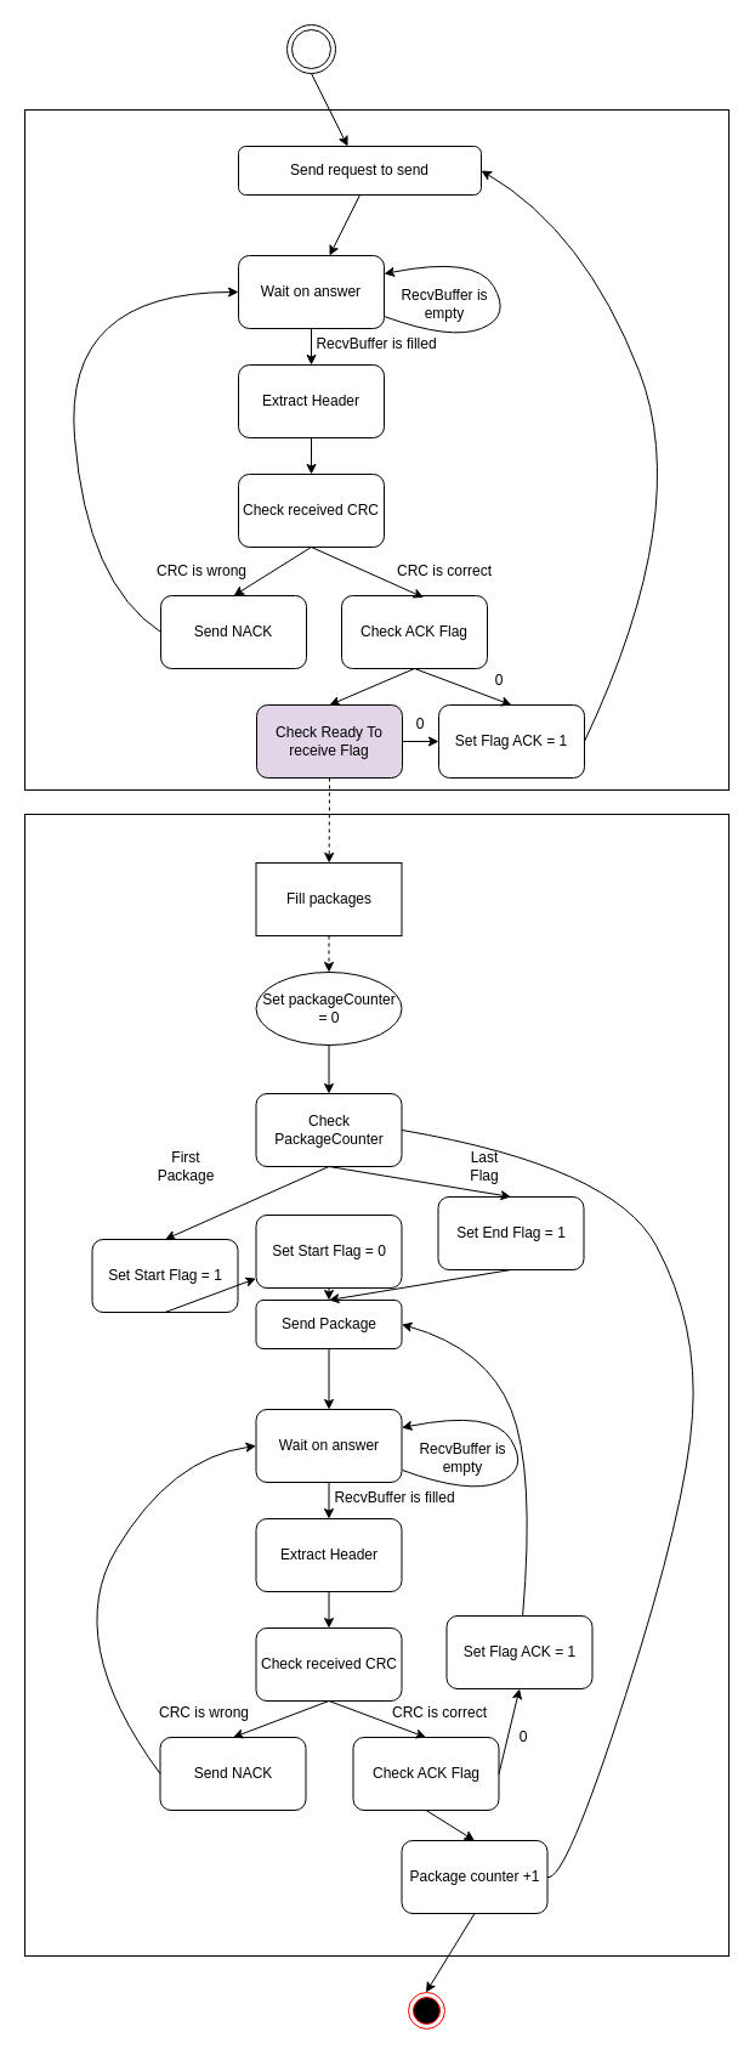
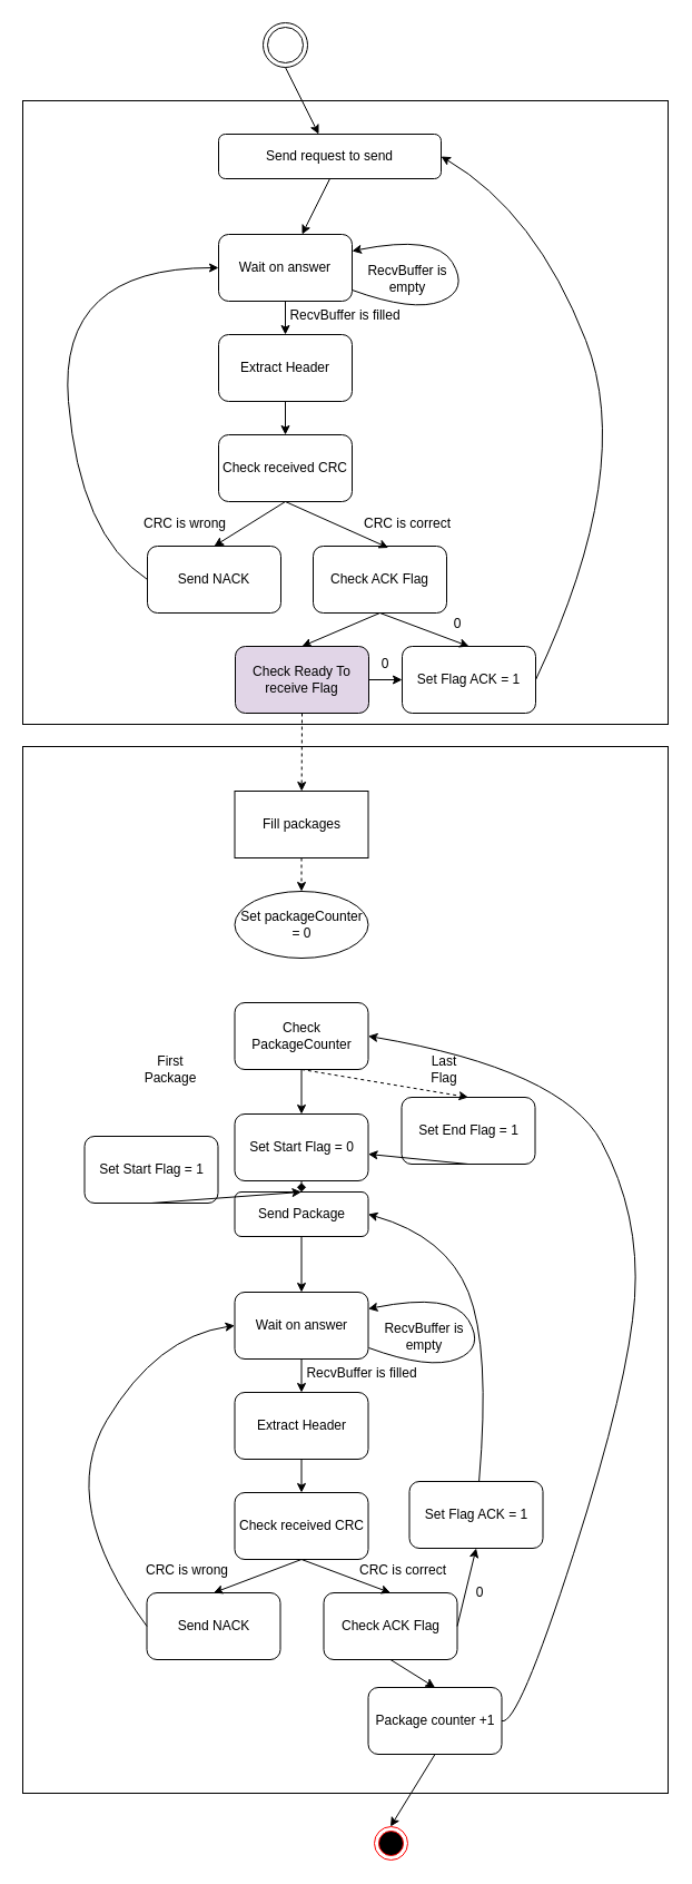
  <mxCell id="0" />
  <mxCell id="1" parent="0" />
  <mxCell id="2" value="Send request to send" style="rounded=1;whiteSpace=wrap;html=1;" vertex="1" parent="1"><mxGeometry x="196" y="120" width="200" height="40" as="geometry" /></mxCell>
  <mxCell id="3" value="Wait on answer" style="rounded=1;whiteSpace=wrap;html=1;" vertex="1" parent="1"><mxGeometry x="196" y="210" width="120" height="60" as="geometry" /></mxCell>
  <mxCell id="4" value="Extract Header" style="rounded=1;whiteSpace=wrap;html=1;" vertex="1" parent="1"><mxGeometry x="196" y="300" width="120" height="60" as="geometry" /></mxCell>
  <mxCell id="5" value="" style="endArrow=classic;html=1;exitX=0.5;exitY=1;exitDx=0;exitDy=0;" edge="1" parent="1" source="3" target="4"><mxGeometry width="50" height="50" relative="1" as="geometry"><mxPoint x="491" y="290" as="sourcePoint" /><mxPoint x="541" y="240" as="targetPoint" /></mxGeometry></mxCell>
  <mxCell id="6" value="RecvBuffer is filled" style="text;html=1;strokeColor=none;fillColor=none;align=center;verticalAlign=middle;whiteSpace=wrap;rounded=0;" vertex="1" parent="1"><mxGeometry x="252" y="273" width="116" height="20" as="geometry" /></mxCell>
  <mxCell id="7" value="" style="curved=1;endArrow=classic;html=1;entryX=1;entryY=0.25;entryDx=0;entryDy=0;" edge="1" parent="1" target="3"><mxGeometry width="50" height="50" relative="1" as="geometry"><mxPoint x="316" y="260" as="sourcePoint" /><mxPoint x="441" y="180" as="targetPoint" /><Array as="points"><mxPoint x="371" y="280" /><mxPoint x="421" y="260" /><mxPoint x="391" y="210" /></Array></mxGeometry></mxCell>
  <mxCell id="8" value="RecvBuffer is empty" style="text;html=1;strokeColor=none;fillColor=none;align=center;verticalAlign=middle;whiteSpace=wrap;rounded=0;" vertex="1" parent="1"><mxGeometry x="321" y="240" width="90" height="20" as="geometry" /></mxCell>
  <mxCell id="9" value="Check received CRC" style="rounded=1;whiteSpace=wrap;html=1;" vertex="1" parent="1"><mxGeometry x="196" y="390" width="120" height="60" as="geometry" /></mxCell>
  <mxCell id="10" value="Check ACK Flag" style="rounded=1;whiteSpace=wrap;html=1;" vertex="1" parent="1"><mxGeometry x="281" y="490" width="120" height="60" as="geometry" /></mxCell>
  <mxCell id="11" value="Send NACK" style="rounded=1;whiteSpace=wrap;html=1;" vertex="1" parent="1"><mxGeometry x="132" y="490" width="120" height="60" as="geometry" /></mxCell>
  <mxCell id="12" value="" style="endArrow=classic;html=1;exitX=0.5;exitY=1;exitDx=0;exitDy=0;entryX=0.563;entryY=0.025;entryDx=0;entryDy=0;entryPerimeter=0;" edge="1" parent="1" source="9" target="10"><mxGeometry width="50" height="50" relative="1" as="geometry"><mxPoint x="451" y="480" as="sourcePoint" /><mxPoint x="501" y="430" as="targetPoint" /></mxGeometry></mxCell>
  <mxCell id="13" value="" style="endArrow=classic;html=1;exitX=0.5;exitY=1;exitDx=0;exitDy=0;entryX=0.5;entryY=0;entryDx=0;entryDy=0;" edge="1" parent="1" source="9" target="11"><mxGeometry width="50" height="50" relative="1" as="geometry"><mxPoint x="101" y="670" as="sourcePoint" /><mxPoint x="151" y="620" as="targetPoint" /></mxGeometry></mxCell>
  <mxCell id="14" value="CRC is correct" style="text;html=1;strokeColor=none;fillColor=none;align=center;verticalAlign=middle;whiteSpace=wrap;rounded=0;" vertex="1" parent="1"><mxGeometry x="321" y="460" width="90" height="20" as="geometry" /></mxCell>
  <mxCell id="15" value="CRC is wrong" style="text;html=1;strokeColor=none;fillColor=none;align=center;verticalAlign=middle;whiteSpace=wrap;rounded=0;" vertex="1" parent="1"><mxGeometry x="121" y="460" width="90" height="20" as="geometry" /></mxCell>
  <mxCell id="16" value="" style="endArrow=classic;html=1;exitX=0.5;exitY=1;exitDx=0;exitDy=0;" edge="1" parent="1" source="4" target="9"><mxGeometry width="50" height="50" relative="1" as="geometry"><mxPoint x="451" y="420" as="sourcePoint" /><mxPoint x="501" y="370" as="targetPoint" /></mxGeometry></mxCell>
  <mxCell id="17" value="" style="endArrow=classic;html=1;exitX=0.5;exitY=1;exitDx=0;exitDy=0;" edge="1" parent="1" source="2" target="3"><mxGeometry width="50" height="50" relative="1" as="geometry"><mxPoint x="401" y="200" as="sourcePoint" /><mxPoint x="451" y="150" as="targetPoint" /></mxGeometry></mxCell>
  <mxCell id="18" value="" style="curved=1;endArrow=classic;html=1;exitX=0;exitY=0.5;exitDx=0;exitDy=0;entryX=0;entryY=0.5;entryDx=0;entryDy=0;" edge="1" parent="1" source="11" target="3"><mxGeometry width="50" height="50" relative="1" as="geometry"><mxPoint x="21" y="390" as="sourcePoint" /><mxPoint x="71" y="340" as="targetPoint" /><Array as="points"><mxPoint x="71" y="480" /><mxPoint x="51" y="240" /></Array></mxGeometry></mxCell>
  <mxCell id="19" value="Check Ready To receive Flag" style="rounded=1;whiteSpace=wrap;html=1;fillColor=#e1d5e7;" vertex="1" parent="1"><mxGeometry x="211" y="580" width="120" height="60" as="geometry" /></mxCell>
  <mxCell id="20" value="" style="endArrow=classic;html=1;exitX=0.5;exitY=1;exitDx=0;exitDy=0;entryX=0.5;entryY=0;entryDx=0;entryDy=0;" edge="1" parent="1" source="10" target="19"><mxGeometry width="50" height="50" relative="1" as="geometry"><mxPoint x="541" y="610" as="sourcePoint" /><mxPoint x="591" y="560" as="targetPoint" /></mxGeometry></mxCell>
  <mxCell id="21" value="Set Flag ACK = 1" style="rounded=1;whiteSpace=wrap;html=1;" vertex="1" parent="1"><mxGeometry x="361" y="580" width="120" height="60" as="geometry" /></mxCell>
  <mxCell id="22" value="" style="endArrow=classic;html=1;exitX=0.5;exitY=1;exitDx=0;exitDy=0;entryX=0.5;entryY=0;entryDx=0;entryDy=0;" edge="1" parent="1" source="10" target="21"><mxGeometry width="50" height="50" relative="1" as="geometry"><mxPoint x="471" y="570" as="sourcePoint" /><mxPoint x="521" y="520" as="targetPoint" /></mxGeometry></mxCell>
  <mxCell id="23" value="" style="endArrow=classic;html=1;exitX=1;exitY=0.5;exitDx=0;exitDy=0;entryX=0;entryY=0.5;entryDx=0;entryDy=0;" edge="1" parent="1" source="19" target="21"><mxGeometry width="50" height="50" relative="1" as="geometry"><mxPoint x="241" y="720" as="sourcePoint" /><mxPoint x="291" y="670" as="targetPoint" /></mxGeometry></mxCell>
  <mxCell id="24" value="0" style="text;html=1;strokeColor=none;fillColor=none;align=center;verticalAlign=middle;whiteSpace=wrap;rounded=0;" vertex="1" parent="1"><mxGeometry x="391" y="550" width="40" height="20" as="geometry" /></mxCell>
  <mxCell id="25" value="0" style="text;html=1;strokeColor=none;fillColor=none;align=center;verticalAlign=middle;whiteSpace=wrap;rounded=0;" vertex="1" parent="1"><mxGeometry x="326" y="586" width="40" height="20" as="geometry" /></mxCell>
  <mxCell id="26" value="" style="curved=1;endArrow=classic;html=1;exitX=1;exitY=0.5;exitDx=0;exitDy=0;entryX=1;entryY=0.5;entryDx=0;entryDy=0;" edge="1" parent="1" source="21" target="2"><mxGeometry width="50" height="50" relative="1" as="geometry"><mxPoint x="521" y="420" as="sourcePoint" /><mxPoint x="571" y="370" as="targetPoint" /><Array as="points"><mxPoint x="571" y="420" /><mxPoint x="481" y="190" /></Array></mxGeometry></mxCell>
  <mxCell id="27" value="Fill packages" style="whiteSpace=wrap;html=1;rounded=0;" vertex="1" parent="1"><mxGeometry x="210.5" y="710" width="120" height="60" as="geometry" /></mxCell>
  <mxCell id="28" value="Set packageCounter = 0" style="ellipse;whiteSpace=wrap;html=1;" vertex="1" parent="1"><mxGeometry x="210.5" y="800" width="120" height="60" as="geometry" /></mxCell>
  <mxCell id="29" value="Check PackageCounter" style="rounded=1;whiteSpace=wrap;html=1;" vertex="1" parent="1"><mxGeometry x="210.5" y="900" width="120" height="60" as="geometry" /></mxCell>
  <mxCell id="30" value="Set Start Flag = 1" style="rounded=1;whiteSpace=wrap;html=1;" vertex="1" parent="1"><mxGeometry x="75.5" y="1020" width="120" height="60" as="geometry" /></mxCell>
  <mxCell id="31" value="Send Package" style="rounded=1;whiteSpace=wrap;html=1;" vertex="1" parent="1"><mxGeometry x="210.5" y="1070" width="120" height="40" as="geometry" /></mxCell>
  <mxCell id="32" value="Set Start Flag = 0" style="rounded=1;whiteSpace=wrap;html=1;" vertex="1" parent="1"><mxGeometry x="210.5" y="1000" width="120" height="60" as="geometry" /></mxCell>
  <mxCell id="33" value="Set End Flag = 1" style="rounded=1;whiteSpace=wrap;html=1;" vertex="1" parent="1"><mxGeometry x="360.5" y="985" width="120" height="60" as="geometry" /></mxCell>
- <mxCell id="34" value="" style="endArrow=classic;html=1;exitX=0.5;exitY=1;exitDx=0;exitDy=0;entryX=0.5;entryY=0;entryDx=0;entryDy=0;" edge="1" parent="1" source="29" target="33"><mxGeometry width="50" height="50" relative="1" as="geometry"><mxPoint x="450.5" y="930" as="sourcePoint" /><mxPoint x="500.5" y="880" as="targetPoint" /></mxGeometry></mxCell>
- <mxCell id="36" value="" style="endArrow=classic;html=1;exitX=0.5;exitY=1;exitDx=0;exitDy=0;entryX=0.5;entryY=0;entryDx=0;entryDy=0;" edge="1" parent="1" source="29" target="30"><mxGeometry width="50" height="50" relative="1" as="geometry"><mxPoint x="70.5" y="900" as="sourcePoint" /><mxPoint x="120.5" y="850" as="targetPoint" /></mxGeometry></mxCell>
+ <mxCell id="34" value="" style="endArrow=classic;html=1;exitX=0.5;exitY=1;exitDx=0;exitDy=0;entryX=0.5;entryY=0;entryDx=0;entryDy=0;dashed=1;" edge="1" parent="1" source="29" target="33"><mxGeometry width="50" height="50" relative="1" as="geometry"><mxPoint x="450.5" y="930" as="sourcePoint" /><mxPoint x="500.5" y="880" as="targetPoint" /></mxGeometry></mxCell>
+ <mxCell id="35" value="" style="endArrow=classic;html=1;exitX=0.5;exitY=1;exitDx=0;exitDy=0;entryX=0.5;entryY=0;entryDx=0;entryDy=0;" edge="1" parent="1" source="29" target="32"><mxGeometry width="50" height="50" relative="1" as="geometry"><mxPoint x="30.5" y="930" as="sourcePoint" /><mxPoint x="80.5" y="880" as="targetPoint" /></mxGeometry></mxCell>
  <mxCell id="37" value="First Package" style="text;html=1;strokeColor=none;fillColor=none;align=center;verticalAlign=middle;whiteSpace=wrap;rounded=0;" vertex="1" parent="1"><mxGeometry x="132.5" y="950" width="40" height="20" as="geometry" /></mxCell>
  <mxCell id="38" value="Last Flag" style="text;html=1;strokeColor=none;fillColor=none;align=center;verticalAlign=middle;whiteSpace=wrap;rounded=0;" vertex="1" parent="1"><mxGeometry x="378.5" y="950" width="40" height="20" as="geometry" /></mxCell>
- <mxCell id="39" value="" style="endArrow=classic;html=1;exitX=0.5;exitY=1;exitDx=0;exitDy=0;" edge="1" parent="1" source="30" target="32"><mxGeometry width="50" height="50" relative="1" as="geometry"><mxPoint x="540.5" y="1180" as="sourcePoint" /><mxPoint x="590.5" y="1130" as="targetPoint" /></mxGeometry></mxCell>
- <mxCell id="40" value="" style="endArrow=classic;html=1;exitX=0.5;exitY=1;exitDx=0;exitDy=0;entryX=0.5;entryY=0;entryDx=0;entryDy=0;" edge="1" parent="1" source="32" target="31"><mxGeometry width="50" height="50" relative="1" as="geometry"><mxPoint x="400.5" y="1160" as="sourcePoint" /><mxPoint x="450.5" y="1110" as="targetPoint" /></mxGeometry></mxCell>
- <mxCell id="41" value="" style="endArrow=classic;html=1;exitX=0.5;exitY=1;exitDx=0;exitDy=0;entryX=0.5;entryY=0;entryDx=0;entryDy=0;" edge="1" parent="1" source="33" target="31"><mxGeometry width="50" height="50" relative="1" as="geometry"><mxPoint x="420.5" y="1160" as="sourcePoint" /><mxPoint x="470.5" y="1110" as="targetPoint" /></mxGeometry></mxCell>
+ <mxCell id="39" value="" style="endArrow=classic;html=1;exitX=0.5;exitY=1;exitDx=0;exitDy=0;entryX=0.5;entryY=0;entryDx=0;entryDy=0;" edge="1" parent="1" source="30" target="31"><mxGeometry width="50" height="50" relative="1" as="geometry"><mxPoint x="540.5" y="1180" as="sourcePoint" /><mxPoint x="590.5" y="1130" as="targetPoint" /></mxGeometry></mxCell>
+ <mxCell id="40" value="" style="endArrow=diamond;html=1;exitX=0.5;exitY=1;exitDx=0;exitDy=0;entryX=0.5;entryY=0;entryDx=0;entryDy=0;" edge="1" parent="1" source="32" target="31"><mxGeometry width="50" height="50" relative="1" as="geometry"><mxPoint x="400.5" y="1160" as="sourcePoint" /><mxPoint x="450.5" y="1110" as="targetPoint" /></mxGeometry></mxCell>
+ <mxCell id="41" value="" style="endArrow=classic;html=1;exitX=0.5;exitY=1;exitDx=0;exitDy=0;" edge="1" parent="1" source="33" target="32"><mxGeometry width="50" height="50" relative="1" as="geometry"><mxPoint x="420.5" y="1160" as="sourcePoint" /><mxPoint x="470.5" y="1110" as="targetPoint" /></mxGeometry></mxCell>
  <mxCell id="42" value="Wait on answer" style="rounded=1;whiteSpace=wrap;html=1;" vertex="1" parent="1"><mxGeometry x="210.5" y="1160" width="120" height="60" as="geometry" /></mxCell>
  <mxCell id="43" value="Extract Header" style="rounded=1;whiteSpace=wrap;html=1;" vertex="1" parent="1"><mxGeometry x="210.5" y="1250" width="120" height="60" as="geometry" /></mxCell>
  <mxCell id="44" value="&lt;span style=&quot;white-space: normal&quot;&gt;Check received CRC&lt;/span&gt;" style="rounded=1;whiteSpace=wrap;html=1;" vertex="1" parent="1"><mxGeometry x="210.5" y="1340" width="120" height="60" as="geometry" /></mxCell>
  <mxCell id="45" value="Send NACK" style="rounded=1;whiteSpace=wrap;html=1;" vertex="1" parent="1"><mxGeometry x="131.5" y="1430" width="120" height="60" as="geometry" /></mxCell>
  <mxCell id="46" value="Set Flag ACK = 1" style="rounded=1;whiteSpace=wrap;html=1;" vertex="1" parent="1"><mxGeometry x="367.5" y="1330" width="120" height="60" as="geometry" /></mxCell>
  <mxCell id="47" value="Check ACK Flag" style="rounded=1;whiteSpace=wrap;html=1;" vertex="1" parent="1"><mxGeometry x="290.5" y="1430" width="120" height="60" as="geometry" /></mxCell>
  <mxCell id="48" value="Package counter +1" style="rounded=1;whiteSpace=wrap;html=1;" vertex="1" parent="1"><mxGeometry x="330.5" y="1515" width="120" height="60" as="geometry" /></mxCell>
- <mxCell id="49" value="" style="curved=1;endArrow=none;html=1;entryX=1;entryY=0.5;entryDx=0;entryDy=0;exitX=1;exitY=0.5;exitDx=0;exitDy=0;" edge="1" parent="1" source="48" target="29"><mxGeometry width="50" height="50" relative="1" as="geometry"><mxPoint x="515" y="1240" as="sourcePoint" /><mxPoint x="565" y="1190" as="targetPoint" /><Array as="points"><mxPoint x="465" y="1550" /><mxPoint x="565" y="1240" /><mxPoint x="575" y="1090" /><mxPoint x="505" y="960" /></Array></mxGeometry></mxCell>
+ <mxCell id="49" value="" style="curved=1;endArrow=classic;html=1;entryX=1;entryY=0.5;entryDx=0;entryDy=0;exitX=1;exitY=0.5;exitDx=0;exitDy=0;" edge="1" parent="1" source="48" target="29"><mxGeometry width="50" height="50" relative="1" as="geometry"><mxPoint x="515" y="1240" as="sourcePoint" /><mxPoint x="565" y="1190" as="targetPoint" /><Array as="points"><mxPoint x="465" y="1550" /><mxPoint x="565" y="1240" /><mxPoint x="575" y="1090" /><mxPoint x="505" y="960" /></Array></mxGeometry></mxCell>
  <mxCell id="50" value="" style="endArrow=classic;html=1;exitX=0.5;exitY=1;exitDx=0;exitDy=0;" edge="1" parent="1" source="31" target="42"><mxGeometry width="50" height="50" relative="1" as="geometry"><mxPoint x="420.5" y="1260" as="sourcePoint" /><mxPoint x="470.5" y="1210" as="targetPoint" /></mxGeometry></mxCell>
  <mxCell id="51" value="" style="endArrow=classic;html=1;exitX=0.5;exitY=1;exitDx=0;exitDy=0;" edge="1" parent="1" source="42" target="43"><mxGeometry width="50" height="50" relative="1" as="geometry"><mxPoint x="380.5" y="1280" as="sourcePoint" /><mxPoint x="430.5" y="1230" as="targetPoint" /></mxGeometry></mxCell>
  <mxCell id="52" value="" style="endArrow=classic;html=1;exitX=0.5;exitY=1;exitDx=0;exitDy=0;" edge="1" parent="1" source="43" target="44"><mxGeometry width="50" height="50" relative="1" as="geometry"><mxPoint x="380.5" y="1350" as="sourcePoint" /><mxPoint x="430.5" y="1300" as="targetPoint" /></mxGeometry></mxCell>
  <mxCell id="53" value="" style="endArrow=classic;html=1;exitX=0.5;exitY=1;exitDx=0;exitDy=0;entryX=0.5;entryY=0;entryDx=0;entryDy=0;" edge="1" parent="1" source="44" target="47"><mxGeometry width="50" height="50" relative="1" as="geometry"><mxPoint x="420.5" y="1370" as="sourcePoint" /><mxPoint x="470.5" y="1320" as="targetPoint" /></mxGeometry></mxCell>
  <mxCell id="54" value="" style="endArrow=classic;html=1;exitX=0.5;exitY=1;exitDx=0;exitDy=0;entryX=0.5;entryY=0;entryDx=0;entryDy=0;" edge="1" parent="1" source="44" target="45"><mxGeometry width="50" height="50" relative="1" as="geometry"><mxPoint x="-69.5" y="1400" as="sourcePoint" /><mxPoint x="-19.5" y="1350" as="targetPoint" /></mxGeometry></mxCell>
  <mxCell id="55" value="" style="curved=1;endArrow=classic;html=1;entryX=0;entryY=0.5;entryDx=0;entryDy=0;exitX=0;exitY=0.5;exitDx=0;exitDy=0;" edge="1" parent="1" source="45" target="42"><mxGeometry width="50" height="50" relative="1" as="geometry"><mxPoint x="-59.5" y="1290" as="sourcePoint" /><mxPoint x="-9.5" y="1240" as="targetPoint" /><Array as="points"><mxPoint x="50.5" y="1350" /><mxPoint x="140.5" y="1200" /></Array></mxGeometry></mxCell>
  <mxCell id="56" value="" style="endArrow=classic;html=1;exitX=1;exitY=0.5;exitDx=0;exitDy=0;entryX=0.5;entryY=1;entryDx=0;entryDy=0;" edge="1" parent="1" source="47" target="46"><mxGeometry width="50" height="50" relative="1" as="geometry"><mxPoint x="450.5" y="1450" as="sourcePoint" /><mxPoint x="500.5" y="1400" as="targetPoint" /></mxGeometry></mxCell>
  <mxCell id="57" value="" style="curved=1;endArrow=classic;html=1;entryX=1;entryY=0.5;entryDx=0;entryDy=0;" edge="1" parent="1" source="46" target="31"><mxGeometry width="50" height="50" relative="1" as="geometry"><mxPoint x="390.5" y="1210" as="sourcePoint" /><mxPoint x="440.5" y="1160" as="targetPoint" /><Array as="points"><mxPoint x="440.5" y="1210" /><mxPoint x="400.5" y="1110" /></Array></mxGeometry></mxCell>
  <mxCell id="58" value="0" style="text;html=1;strokeColor=none;fillColor=none;align=center;verticalAlign=middle;whiteSpace=wrap;rounded=0;" vertex="1" parent="1"><mxGeometry x="410.5" y="1420" width="40" height="20" as="geometry" /></mxCell>
  <mxCell id="59" value="" style="endArrow=classic;html=1;exitX=0.5;exitY=1;exitDx=0;exitDy=0;entryX=0.5;entryY=0;entryDx=0;entryDy=0;" edge="1" parent="1" source="47" target="48"><mxGeometry width="50" height="50" relative="1" as="geometry"><mxPoint x="40.5" y="1590" as="sourcePoint" /><mxPoint x="90.5" y="1540" as="targetPoint" /></mxGeometry></mxCell>
  <mxCell id="60" value="" style="endArrow=classic;html=1;exitX=0.5;exitY=1;exitDx=0;exitDy=0;" edge="1" parent="1" source="48"><mxGeometry width="50" height="50" relative="1" as="geometry"><mxPoint x="180.5" y="1670" as="sourcePoint" /><mxPoint x="350.5" y="1640" as="targetPoint" /></mxGeometry></mxCell>
  <mxCell id="61" value="" style="endArrow=classic;html=1;fontSize=16;exitX=0.5;exitY=1;exitDx=0;exitDy=0;dashed=1;" edge="1" parent="1" source="27" target="28"><mxGeometry width="50" height="50" relative="1" as="geometry"><mxPoint x="576.5" y="740" as="sourcePoint" /><mxPoint x="626.5" y="690" as="targetPoint" /></mxGeometry></mxCell>
- <mxCell id="62" value="" style="endArrow=classic;html=1;fontSize=16;exitX=0.5;exitY=1;exitDx=0;exitDy=0;" edge="1" parent="1" source="28" target="29"><mxGeometry width="50" height="50" relative="1" as="geometry"><mxPoint x="396.5" y="860" as="sourcePoint" /><mxPoint x="446.5" y="810" as="targetPoint" /></mxGeometry></mxCell>
  <mxCell id="63" value="CRC is wrong" style="text;html=1;strokeColor=none;fillColor=none;align=center;verticalAlign=middle;whiteSpace=wrap;rounded=0;" vertex="1" parent="1"><mxGeometry x="122.5" y="1400" width="90" height="20" as="geometry" /></mxCell>
  <mxCell id="64" value="CRC is correct" style="text;html=1;strokeColor=none;fillColor=none;align=center;verticalAlign=middle;whiteSpace=wrap;rounded=0;" vertex="1" parent="1"><mxGeometry x="316.5" y="1400" width="90" height="20" as="geometry" /></mxCell>
  <mxCell id="65" value="" style="endArrow=classic;html=1;fontSize=16;exitX=0.5;exitY=1;exitDx=0;exitDy=0;dashed=1;" edge="1" parent="1" source="19" target="27"><mxGeometry width="50" height="50" relative="1" as="geometry"><mxPoint x="41" y="600" as="sourcePoint" /><mxPoint x="261" y="710" as="targetPoint" /></mxGeometry></mxCell>
  <mxCell id="66" value="" style="rounded=0;whiteSpace=wrap;html=1;fillColor=none;" vertex="1" parent="1"><mxGeometry x="20" y="670" width="580" height="940" as="geometry" /></mxCell>
  <mxCell id="67" value="" style="ellipse;html=1;shape=endState;fillColor=#000000;strokeColor=#ff0000;fontSize=16;" vertex="1" parent="1"><mxGeometry x="336" y="1640" width="30" height="30" as="geometry" /></mxCell>
  <mxCell id="68" value="" style="ellipse;shape=doubleEllipse;html=1;dashed=0;whitespace=wrap;aspect=fixed;fillColor=none;fontSize=16;" vertex="1" parent="1"><mxGeometry x="236" y="20" width="40" height="40" as="geometry" /></mxCell>
  <mxCell id="69" value="" style="endArrow=classic;html=1;fontSize=16;exitX=0.5;exitY=1;exitDx=0;exitDy=0;" edge="1" parent="1" source="68" target="2"><mxGeometry width="50" height="50" relative="1" as="geometry"><mxPoint x="421" y="60" as="sourcePoint" /><mxPoint x="331" y="60" as="targetPoint" /></mxGeometry></mxCell>
  <mxCell id="70" value="" style="rounded=0;whiteSpace=wrap;html=1;fillColor=none;" vertex="1" parent="1"><mxGeometry x="20" y="90" width="580" height="560" as="geometry" /></mxCell>
  <mxCell id="71" value="RecvBuffer is filled" style="text;html=1;strokeColor=none;fillColor=none;align=center;verticalAlign=middle;whiteSpace=wrap;rounded=0;" vertex="1" parent="1"><mxGeometry x="266.5" y="1223" width="116" height="20" as="geometry" /></mxCell>
  <mxCell id="72" value="" style="curved=1;endArrow=classic;html=1;entryX=1;entryY=0.25;entryDx=0;entryDy=0;" edge="1" parent="1"><mxGeometry width="50" height="50" relative="1" as="geometry"><mxPoint x="331" y="1210" as="sourcePoint" /><mxPoint x="330.5" y="1175" as="targetPoint" /><Array as="points"><mxPoint x="385.5" y="1230" /><mxPoint x="435.5" y="1210" /><mxPoint x="405.5" y="1160" /></Array></mxGeometry></mxCell>
  <mxCell id="73" value="RecvBuffer is empty" style="text;html=1;strokeColor=none;fillColor=none;align=center;verticalAlign=middle;whiteSpace=wrap;rounded=0;" vertex="1" parent="1"><mxGeometry x="335.5" y="1190" width="90" height="20" as="geometry" /></mxCell>
